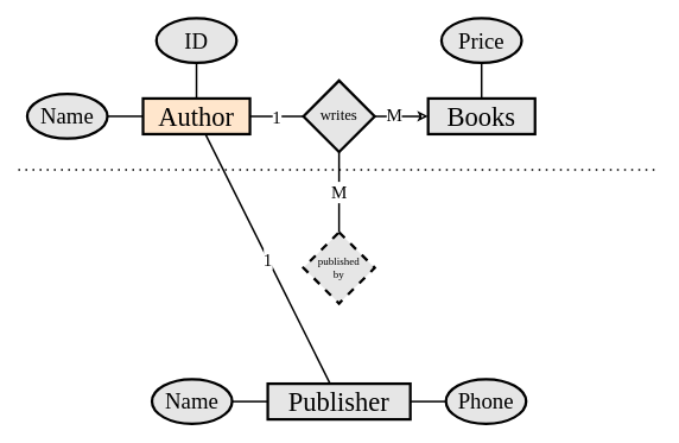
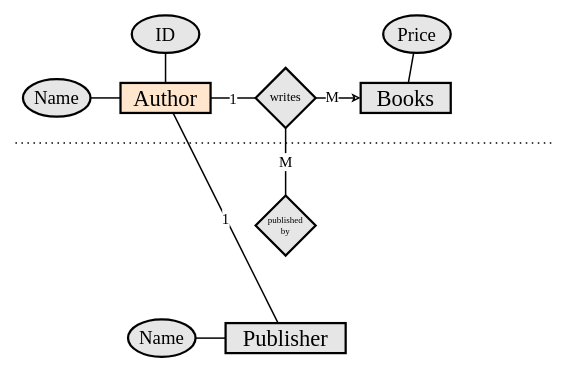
  <mxCell id="0" />
  <mxCell id="1" parent="0" />
  <mxCell id="2" value="" style="rounded=0;orthogonalLoop=1;jettySize=auto;html=1;strokeWidth=2;endArrow=none;endFill=0;" edge="1" parent="1" source="5" target="9"><mxGeometry relative="1" as="geometry" /></mxCell>
  <mxCell id="3" value="" style="rounded=0;orthogonalLoop=1;jettySize=auto;html=1;strokeWidth=2;endArrow=none;endFill=0;" edge="1" parent="1" source="5" target="8"><mxGeometry relative="1" as="geometry" /></mxCell>
  <mxCell id="4" value="1" style="rounded=0;orthogonalLoop=1;jettySize=auto;html=1;strokeWidth=2;endArrow=none;endFill=0;fontFamily=Ubuntu Mono;fontSize=20;" edge="1" parent="1" source="5" target="14"><mxGeometry relative="1" as="geometry" /></mxCell>
  <mxCell id="5" value="Author" style="rounded=0;whiteSpace=wrap;html=1;fillColor=#ffe6cc;fontSize=30;fontFamily=Ubuntu Mono;strokeWidth=3;" vertex="1" parent="1"><mxGeometry x="160" y="110" width="120" height="40" as="geometry" /></mxCell>
  <mxCell id="6" value="" style="rounded=0;orthogonalLoop=1;jettySize=auto;html=1;strokeWidth=2;endArrow=none;endFill=0;" edge="1" parent="1" source="7" target="10"><mxGeometry relative="1" as="geometry" /></mxCell>
  <mxCell id="7" value="Books" style="rounded=0;whiteSpace=wrap;html=1;fillColor=#E6E6E6;fontSize=30;fontFamily=Ubuntu Mono;strokeWidth=3;" vertex="1" parent="1"><mxGeometry x="480" y="110" width="120" height="40" as="geometry" /></mxCell>
  <mxCell id="8" value="ID" style="ellipse;whiteSpace=wrap;html=1;fillColor=#E6E6E6;strokeWidth=3;fontSize=25;fontFamily=Ubuntu Mono;" vertex="1" parent="1"><mxGeometry x="175" y="20" width="90" height="50" as="geometry" /></mxCell>
  <mxCell id="9" value="Name" style="ellipse;whiteSpace=wrap;html=1;fillColor=#E6E6E6;strokeWidth=3;fontSize=25;fontFamily=Ubuntu Mono;" vertex="1" parent="1"><mxGeometry x="30" y="105" width="90" height="50" as="geometry" /></mxCell>
- <mxCell id="10" value="Price" style="ellipse;whiteSpace=wrap;html=1;fillColor=#E6E6E6;strokeWidth=3;fontSize=25;fontFamily=Ubuntu Mono;" vertex="1" parent="1"><mxGeometry x="495" y="20" width="90" height="50" as="geometry" /></mxCell>
+ <mxCell id="10" value="Price" style="ellipse;whiteSpace=wrap;html=1;fillColor=#E6E6E6;strokeWidth=3;fontSize=25;fontFamily=Ubuntu Mono;" vertex="1" parent="1"><mxGeometry x="510" y="20" width="90" height="50" as="geometry" /></mxCell>
  <mxCell id="11" value="" style="rounded=0;orthogonalLoop=1;jettySize=auto;html=1;strokeWidth=2;endArrow=classic;endFill=0;" edge="1" parent="1" source="14" target="7"><mxGeometry relative="1" as="geometry" /></mxCell>
  <mxCell id="12" value="M" style="edgeLabel;html=1;align=center;verticalAlign=middle;resizable=0;points=[];fontFamily=Ubuntu Mono;fontSize=20;" vertex="1" connectable="0" parent="11"><mxGeometry x="-0.295" y="3" relative="1" as="geometry"><mxPoint as="offset" /></mxGeometry></mxCell>
  <mxCell id="13" value="M" style="edgeStyle=orthogonalEdgeStyle;rounded=0;orthogonalLoop=1;jettySize=auto;html=1;strokeWidth=2;endArrow=none;endFill=0;fontFamily=Ubuntu Mono;fontSize=20;" edge="1" parent="1" source="14" target="15"><mxGeometry relative="1" as="geometry" /></mxCell>
  <mxCell id="14" value="writes" style="rhombus;whiteSpace=wrap;html=1;strokeWidth=3;fillColor=#E6E6E6;fontSize=17;fontFamily=Ubuntu Mono;" vertex="1" parent="1"><mxGeometry x="340" y="90" width="80" height="80" as="geometry" /></mxCell>
- <mxCell id="15" value="published&lt;br style=&quot;font-size: 12px;&quot;&gt;by" style="rhombus;whiteSpace=wrap;html=1;strokeWidth=3;fillColor=#E6E6E6;fontSize=12;fontFamily=Ubuntu Mono;dashed=1;" vertex="1" parent="1"><mxGeometry x="340" y="260" width="80" height="80" as="geometry" /></mxCell>
+ <mxCell id="15" value="published&lt;br style=&quot;font-size: 12px;&quot;&gt;by" style="rhombus;whiteSpace=wrap;html=1;strokeWidth=3;fillColor=#E6E6E6;fontSize=12;fontFamily=Ubuntu Mono;" vertex="1" parent="1"><mxGeometry x="340" y="260" width="80" height="80" as="geometry" /></mxCell>
  <mxCell id="16" value="1" style="rounded=0;orthogonalLoop=1;jettySize=auto;html=1;strokeWidth=2;endArrow=none;endFill=0;fontFamily=Ubuntu Mono;fontSize=20;" edge="1" parent="1" source="19" target="5"><mxGeometry relative="1" as="geometry" /></mxCell>
  <mxCell id="17" value="" style="rounded=0;orthogonalLoop=1;jettySize=auto;html=1;strokeWidth=2;endArrow=none;endFill=0;" edge="1" parent="1" source="19" target="21"><mxGeometry relative="1" as="geometry" /></mxCell>
- <mxCell id="18" value="" style="rounded=0;orthogonalLoop=1;jettySize=auto;html=1;strokeWidth=2;endArrow=none;endFill=0;" edge="1" parent="1" source="19" target="22"><mxGeometry relative="1" as="geometry" /></mxCell>
  <mxCell id="19" value="Publisher" style="rounded=0;whiteSpace=wrap;html=1;fillColor=#E6E6E6;fontSize=30;fontFamily=Ubuntu Mono;strokeWidth=3;" vertex="1" parent="1"><mxGeometry x="300" y="430" width="160" height="40" as="geometry" /></mxCell>
  <mxCell id="20" value="" style="endArrow=none;dashed=1;html=1;dashPattern=1 3;strokeWidth=2;rounded=0;" edge="1" parent="1"><mxGeometry width="50" height="50" relative="1" as="geometry"><mxPoint x="20" y="190" as="sourcePoint" /><mxPoint x="740" y="190" as="targetPoint" /></mxGeometry></mxCell>
  <mxCell id="21" value="Name" style="ellipse;whiteSpace=wrap;html=1;fillColor=#E6E6E6;strokeWidth=3;fontSize=25;fontFamily=Ubuntu Mono;" vertex="1" parent="1"><mxGeometry x="170" y="425" width="90" height="50" as="geometry" /></mxCell>
- <mxCell id="22" value="Phone" style="ellipse;whiteSpace=wrap;html=1;fillColor=#E6E6E6;strokeWidth=3;fontSize=25;fontFamily=Ubuntu Mono;" vertex="1" parent="1"><mxGeometry x="500" y="425" width="90" height="50" as="geometry" /></mxCell>
